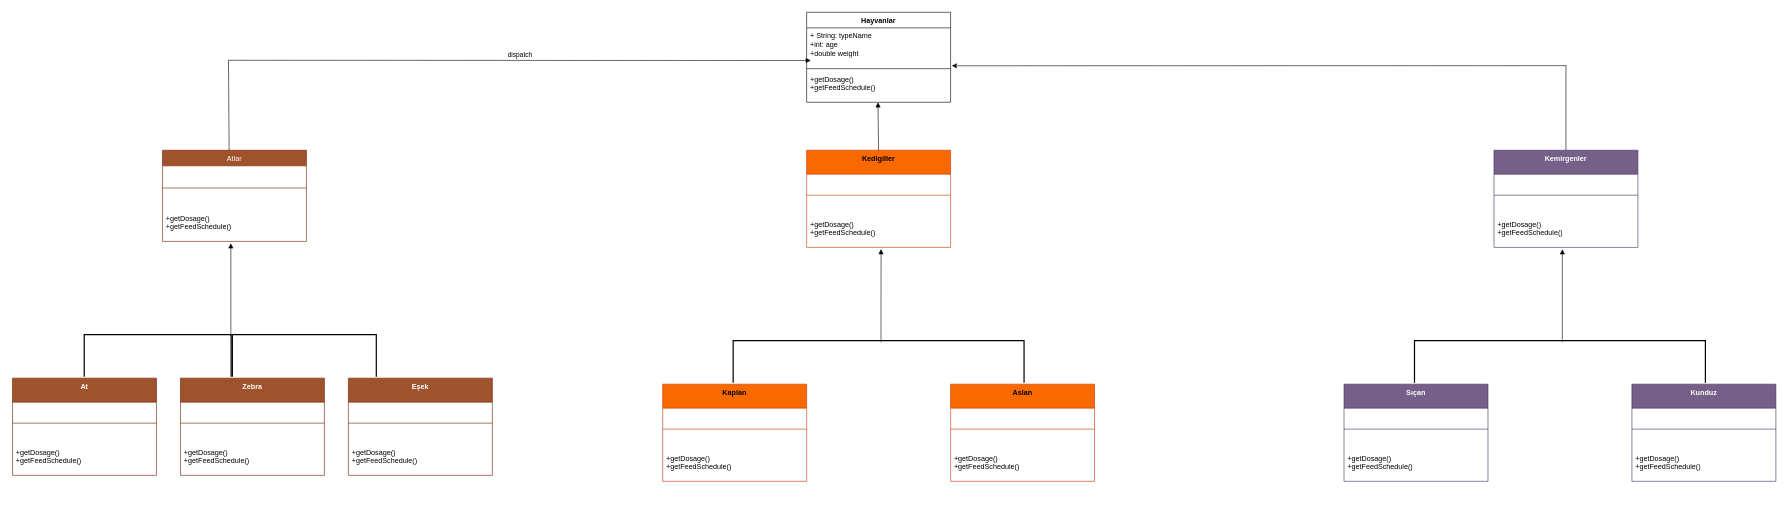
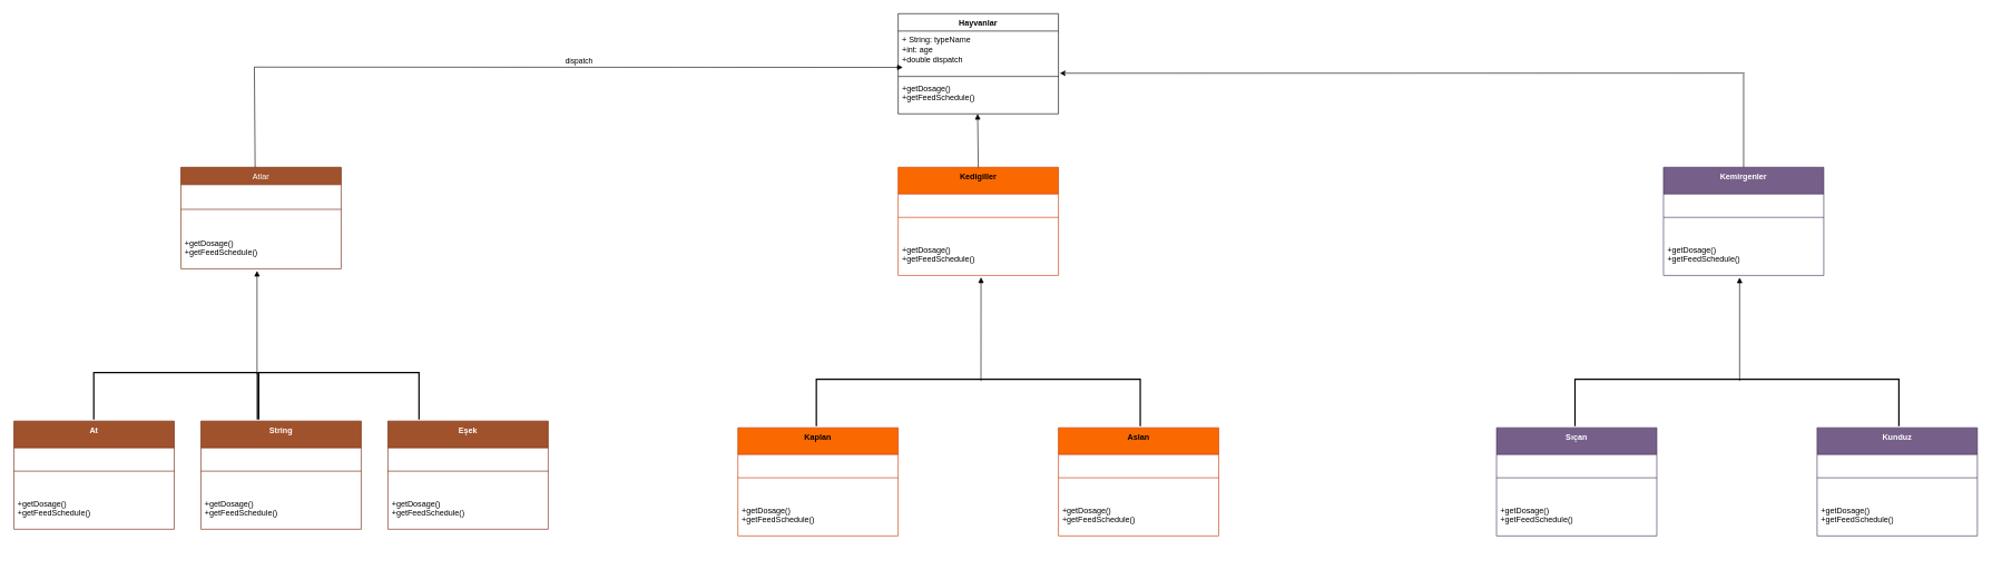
  <mxCell id="0" />
  <mxCell id="1" parent="0" />
  <mxCell id="2" value="Hayvanlar" style="swimlane;fontStyle=1;align=center;verticalAlign=top;childLayout=stackLayout;horizontal=1;startSize=26;horizontalStack=0;resizeParent=1;resizeParentMax=0;resizeLast=0;collapsible=1;marginBottom=0;whiteSpace=wrap;html=1;" vertex="1" parent="1"><mxGeometry x="1344" y="20" width="240" height="150" as="geometry" /></mxCell>
- <mxCell id="3" value="+ String: typeName&lt;br&gt;+int: age&lt;br&gt;+double weight&lt;br&gt;" style="text;strokeColor=none;fillColor=none;align=left;verticalAlign=top;spacingLeft=4;spacingRight=4;overflow=hidden;rotatable=0;points=[[0,0.5],[1,0.5]];portConstraint=eastwest;whiteSpace=wrap;html=1;" vertex="1" parent="2"><mxGeometry y="26" width="240" height="64" as="geometry" /></mxCell>
+ <mxCell id="3" value="+ String: typeName&lt;br&gt;+int: age&lt;br&gt;+double dispatch&lt;br&gt;" style="text;strokeColor=none;fillColor=none;align=left;verticalAlign=top;spacingLeft=4;spacingRight=4;overflow=hidden;rotatable=0;points=[[0,0.5],[1,0.5]];portConstraint=eastwest;whiteSpace=wrap;html=1;" vertex="1" parent="2"><mxGeometry y="26" width="240" height="64" as="geometry" /></mxCell>
  <mxCell id="4" value="" style="line;strokeWidth=1;fillColor=none;align=left;verticalAlign=middle;spacingTop=-1;spacingLeft=3;spacingRight=3;rotatable=0;labelPosition=right;points=[];portConstraint=eastwest;strokeColor=inherit;" vertex="1" parent="2"><mxGeometry y="90" width="240" height="8" as="geometry" /></mxCell>
  <mxCell id="5" value="+getDosage()&lt;br&gt;+getFeedSchedule()" style="text;strokeColor=none;fillColor=none;align=left;verticalAlign=top;spacingLeft=4;spacingRight=4;overflow=hidden;rotatable=0;points=[[0,0.5],[1,0.5]];portConstraint=eastwest;whiteSpace=wrap;html=1;" vertex="1" parent="2"><mxGeometry y="98" width="240" height="52" as="geometry" /></mxCell>
  <mxCell id="6" value="Kedigiller" style="swimlane;fontStyle=1;align=center;verticalAlign=top;childLayout=stackLayout;horizontal=1;startSize=40;horizontalStack=0;resizeParent=1;resizeParentMax=0;resizeLast=0;collapsible=1;marginBottom=0;whiteSpace=wrap;html=1;fillColor=#fa6800;strokeColor=#C73500;fontColor=#000000;" vertex="1" parent="1"><mxGeometry x="1344" y="250" width="240" height="162" as="geometry" /></mxCell>
  <mxCell id="7" value="&#10;&#10;&#10;&#10;" style="line;strokeWidth=1;fillColor=none;align=left;verticalAlign=middle;spacingTop=-1;spacingLeft=3;spacingRight=3;rotatable=0;labelPosition=right;points=[];portConstraint=eastwest;strokeColor=inherit;" vertex="1" parent="6"><mxGeometry y="40" width="240" height="70" as="geometry" /></mxCell>
  <mxCell id="8" value="+getDosage()&lt;br&gt;+getFeedSchedule()" style="text;strokeColor=none;fillColor=none;align=left;verticalAlign=top;spacingLeft=4;spacingRight=4;overflow=hidden;rotatable=0;points=[[0,0.5],[1,0.5]];portConstraint=eastwest;whiteSpace=wrap;html=1;" vertex="1" parent="6"><mxGeometry y="110" width="240" height="52" as="geometry" /></mxCell>
  <mxCell id="9" value="Atlar" style="swimlane;fontStyle=0;align=center;verticalAlign=top;childLayout=stackLayout;horizontal=1;startSize=26;horizontalStack=0;resizeParent=1;resizeParentMax=0;resizeLast=0;collapsible=1;marginBottom=0;whiteSpace=wrap;html=1;fillColor=#a0522d;fontColor=#ffffff;strokeColor=#6D1F00;" vertex="1" parent="1"><mxGeometry x="270" y="250" width="240" height="152" as="geometry" /></mxCell>
  <mxCell id="10" value="" style="line;strokeWidth=1;fillColor=none;align=left;verticalAlign=middle;spacingTop=-1;spacingLeft=3;spacingRight=3;rotatable=0;labelPosition=right;points=[];portConstraint=eastwest;strokeColor=inherit;" vertex="1" parent="9"><mxGeometry y="26" width="240" height="74" as="geometry" /></mxCell>
  <mxCell id="11" value="+getDosage()&lt;br&gt;+getFeedSchedule()" style="text;strokeColor=none;fillColor=none;align=left;verticalAlign=top;spacingLeft=4;spacingRight=4;overflow=hidden;rotatable=0;points=[[0,0.5],[1,0.5]];portConstraint=eastwest;whiteSpace=wrap;html=1;" vertex="1" parent="9"><mxGeometry y="100" width="240" height="52" as="geometry" /></mxCell>
  <mxCell id="12" value="Kaplan" style="swimlane;fontStyle=1;align=center;verticalAlign=top;childLayout=stackLayout;horizontal=1;startSize=40;horizontalStack=0;resizeParent=1;resizeParentMax=0;resizeLast=0;collapsible=1;marginBottom=0;whiteSpace=wrap;html=1;fillColor=#fa6800;strokeColor=#C73500;fontColor=#000000;" vertex="1" parent="1"><mxGeometry x="1104" y="640" width="240" height="162" as="geometry" /></mxCell>
  <mxCell id="13" value="&#10;&#10;&#10;&#10;" style="line;strokeWidth=1;fillColor=none;align=left;verticalAlign=middle;spacingTop=-1;spacingLeft=3;spacingRight=3;rotatable=0;labelPosition=right;points=[];portConstraint=eastwest;strokeColor=inherit;" vertex="1" parent="12"><mxGeometry y="40" width="240" height="70" as="geometry" /></mxCell>
  <mxCell id="14" value="+getDosage()&lt;br&gt;+getFeedSchedule()" style="text;strokeColor=none;fillColor=none;align=left;verticalAlign=top;spacingLeft=4;spacingRight=4;overflow=hidden;rotatable=0;points=[[0,0.5],[1,0.5]];portConstraint=eastwest;whiteSpace=wrap;html=1;" vertex="1" parent="12"><mxGeometry y="110" width="240" height="52" as="geometry" /></mxCell>
  <mxCell id="15" value="Aslan" style="swimlane;fontStyle=1;align=center;verticalAlign=top;childLayout=stackLayout;horizontal=1;startSize=40;horizontalStack=0;resizeParent=1;resizeParentMax=0;resizeLast=0;collapsible=1;marginBottom=0;whiteSpace=wrap;html=1;fillColor=#fa6800;strokeColor=#C73500;fontColor=#000000;" vertex="1" parent="1"><mxGeometry x="1584" y="640" width="240" height="162" as="geometry" /></mxCell>
  <mxCell id="16" value="&#10;&#10;&#10;&#10;" style="line;strokeWidth=1;fillColor=none;align=left;verticalAlign=middle;spacingTop=-1;spacingLeft=3;spacingRight=3;rotatable=0;labelPosition=right;points=[];portConstraint=eastwest;strokeColor=inherit;" vertex="1" parent="15"><mxGeometry y="40" width="240" height="70" as="geometry" /></mxCell>
  <mxCell id="17" value="+getDosage()&lt;br&gt;+getFeedSchedule()" style="text;strokeColor=none;fillColor=none;align=left;verticalAlign=top;spacingLeft=4;spacingRight=4;overflow=hidden;rotatable=0;points=[[0,0.5],[1,0.5]];portConstraint=eastwest;whiteSpace=wrap;html=1;" vertex="1" parent="15"><mxGeometry y="110" width="240" height="52" as="geometry" /></mxCell>
  <mxCell id="18" value="" style="html=1;verticalAlign=bottom;endArrow=block;curved=0;rounded=0;entryX=0.517;entryY=1.052;entryDx=0;entryDy=0;entryPerimeter=0;" edge="1" parent="1" target="8"><mxGeometry x="-0.055" y="-222" width="80" relative="1" as="geometry"><mxPoint x="1468" y="570" as="sourcePoint" /><mxPoint x="1468" y="430" as="targetPoint" /><mxPoint as="offset" /></mxGeometry></mxCell>
  <mxCell id="19" value="" style="strokeWidth=2;html=1;shape=mxgraph.flowchart.annotation_1;align=left;pointerEvents=1;rotation=90;" vertex="1" parent="1"><mxGeometry x="1429" y="360" width="70" height="485" as="geometry" /></mxCell>
  <mxCell id="20" value="" style="html=1;verticalAlign=bottom;endArrow=block;curved=0;rounded=0;entryX=0.517;entryY=1.052;entryDx=0;entryDy=0;entryPerimeter=0;exitX=0.5;exitY=0;exitDx=0;exitDy=0;" edge="1" parent="1" source="6"><mxGeometry x="-0.055" y="-222" width="80" relative="1" as="geometry"><mxPoint x="1463" y="325" as="sourcePoint" /><mxPoint x="1463" y="170" as="targetPoint" /><mxPoint as="offset" /></mxGeometry></mxCell>
  <mxCell id="21" value="At" style="swimlane;fontStyle=1;align=center;verticalAlign=top;childLayout=stackLayout;horizontal=1;startSize=40;horizontalStack=0;resizeParent=1;resizeParentMax=0;resizeLast=0;collapsible=1;marginBottom=0;whiteSpace=wrap;html=1;fillColor=#a0522d;strokeColor=#6D1F00;fontColor=#ffffff;" vertex="1" parent="1"><mxGeometry x="20" y="630" width="240" height="162" as="geometry" /></mxCell>
  <mxCell id="22" value="&#10;&#10;&#10;&#10;" style="line;strokeWidth=1;fillColor=none;align=left;verticalAlign=middle;spacingTop=-1;spacingLeft=3;spacingRight=3;rotatable=0;labelPosition=right;points=[];portConstraint=eastwest;strokeColor=inherit;" vertex="1" parent="21"><mxGeometry y="40" width="240" height="70" as="geometry" /></mxCell>
  <mxCell id="23" value="+getDosage()&lt;br&gt;+getFeedSchedule()" style="text;strokeColor=none;fillColor=none;align=left;verticalAlign=top;spacingLeft=4;spacingRight=4;overflow=hidden;rotatable=0;points=[[0,0.5],[1,0.5]];portConstraint=eastwest;whiteSpace=wrap;html=1;" vertex="1" parent="21"><mxGeometry y="110" width="240" height="52" as="geometry" /></mxCell>
- <mxCell id="24" value="Zebra" style="swimlane;fontStyle=1;align=center;verticalAlign=top;childLayout=stackLayout;horizontal=1;startSize=40;horizontalStack=0;resizeParent=1;resizeParentMax=0;resizeLast=0;collapsible=1;marginBottom=0;whiteSpace=wrap;html=1;fillColor=#a0522d;strokeColor=#6D1F00;fontColor=#ffffff;" vertex="1" parent="1"><mxGeometry x="300" y="630" width="240" height="162" as="geometry" /></mxCell>
+ <mxCell id="24" value="String" style="swimlane;fontStyle=1;align=center;verticalAlign=top;childLayout=stackLayout;horizontal=1;startSize=40;horizontalStack=0;resizeParent=1;resizeParentMax=0;resizeLast=0;collapsible=1;marginBottom=0;whiteSpace=wrap;html=1;fillColor=#a0522d;strokeColor=#6D1F00;fontColor=#ffffff;" vertex="1" parent="1"><mxGeometry x="300" y="630" width="240" height="162" as="geometry" /></mxCell>
  <mxCell id="25" value="&#10;&#10;&#10;&#10;" style="line;strokeWidth=1;fillColor=none;align=left;verticalAlign=middle;spacingTop=-1;spacingLeft=3;spacingRight=3;rotatable=0;labelPosition=right;points=[];portConstraint=eastwest;strokeColor=inherit;" vertex="1" parent="24"><mxGeometry y="40" width="240" height="70" as="geometry" /></mxCell>
  <mxCell id="26" value="+getDosage()&lt;br&gt;+getFeedSchedule()" style="text;strokeColor=none;fillColor=none;align=left;verticalAlign=top;spacingLeft=4;spacingRight=4;overflow=hidden;rotatable=0;points=[[0,0.5],[1,0.5]];portConstraint=eastwest;whiteSpace=wrap;html=1;" vertex="1" parent="24"><mxGeometry y="110" width="240" height="52" as="geometry" /></mxCell>
  <mxCell id="27" value="" style="html=1;verticalAlign=bottom;endArrow=block;curved=0;rounded=0;entryX=0.517;entryY=1.052;entryDx=0;entryDy=0;entryPerimeter=0;" edge="1" parent="1"><mxGeometry x="-0.055" y="-222" width="80" relative="1" as="geometry"><mxPoint x="384" y="560" as="sourcePoint" /><mxPoint x="384" y="405" as="targetPoint" /><mxPoint as="offset" /></mxGeometry></mxCell>
  <mxCell id="28" value="" style="strokeWidth=2;html=1;shape=mxgraph.flowchart.annotation_1;align=left;pointerEvents=1;rotation=90;" vertex="1" parent="1"><mxGeometry x="227" y="470" width="70" height="245" as="geometry" /></mxCell>
  <mxCell id="29" value="" style="strokeWidth=2;html=1;shape=mxgraph.flowchart.annotation_1;align=left;pointerEvents=1;rotation=90;" vertex="1" parent="1"><mxGeometry x="471.5" y="472.5" width="70" height="240" as="geometry" /></mxCell>
  <mxCell id="30" value="Eşek" style="swimlane;fontStyle=1;align=center;verticalAlign=top;childLayout=stackLayout;horizontal=1;startSize=40;horizontalStack=0;resizeParent=1;resizeParentMax=0;resizeLast=0;collapsible=1;marginBottom=0;whiteSpace=wrap;html=1;fillColor=#a0522d;strokeColor=#6D1F00;fontColor=#ffffff;" vertex="1" parent="1"><mxGeometry x="580" y="630" width="240" height="162" as="geometry" /></mxCell>
  <mxCell id="31" value="&#10;&#10;&#10;&#10;" style="line;strokeWidth=1;fillColor=none;align=left;verticalAlign=middle;spacingTop=-1;spacingLeft=3;spacingRight=3;rotatable=0;labelPosition=right;points=[];portConstraint=eastwest;strokeColor=inherit;" vertex="1" parent="30"><mxGeometry y="40" width="240" height="70" as="geometry" /></mxCell>
  <mxCell id="32" value="+getDosage()&lt;br&gt;+getFeedSchedule()" style="text;strokeColor=none;fillColor=none;align=left;verticalAlign=top;spacingLeft=4;spacingRight=4;overflow=hidden;rotatable=0;points=[[0,0.5],[1,0.5]];portConstraint=eastwest;whiteSpace=wrap;html=1;" vertex="1" parent="30"><mxGeometry y="110" width="240" height="52" as="geometry" /></mxCell>
  <mxCell id="33" value="dispatch" style="html=1;verticalAlign=bottom;endArrow=block;curved=0;rounded=0;" edge="1" parent="1"><mxGeometry width="80" relative="1" as="geometry"><mxPoint x="380.001" y="100" as="sourcePoint" /><mxPoint x="1351.06" y="100.41" as="targetPoint" /></mxGeometry></mxCell>
  <mxCell id="34" value="" style="endArrow=none;html=1;rounded=0;exitX=0.463;exitY=0;exitDx=0;exitDy=0;exitPerimeter=0;" edge="1" parent="1" source="9"><mxGeometry width="50" height="50" relative="1" as="geometry"><mxPoint x="330" y="150" as="sourcePoint" /><mxPoint x="380" y="100" as="targetPoint" /></mxGeometry></mxCell>
  <mxCell id="35" value="Kemirgenler" style="swimlane;fontStyle=1;align=center;verticalAlign=top;childLayout=stackLayout;horizontal=1;startSize=40;horizontalStack=0;resizeParent=1;resizeParentMax=0;resizeLast=0;collapsible=1;marginBottom=0;whiteSpace=wrap;html=1;fillColor=#76608a;strokeColor=#432D57;fontColor=#ffffff;" vertex="1" parent="1"><mxGeometry x="2490" y="250" width="240" height="162" as="geometry" /></mxCell>
  <mxCell id="36" value="&#10;&#10;&#10;&#10;" style="line;strokeWidth=1;fillColor=none;align=left;verticalAlign=middle;spacingTop=-1;spacingLeft=3;spacingRight=3;rotatable=0;labelPosition=right;points=[];portConstraint=eastwest;strokeColor=inherit;" vertex="1" parent="35"><mxGeometry y="40" width="240" height="70" as="geometry" /></mxCell>
  <mxCell id="37" value="+getDosage()&lt;br&gt;+getFeedSchedule()" style="text;strokeColor=none;fillColor=none;align=left;verticalAlign=top;spacingLeft=4;spacingRight=4;overflow=hidden;rotatable=0;points=[[0,0.5],[1,0.5]];portConstraint=eastwest;whiteSpace=wrap;html=1;" vertex="1" parent="35"><mxGeometry y="110" width="240" height="52" as="geometry" /></mxCell>
  <mxCell id="38" value="Sıçan" style="swimlane;fontStyle=1;align=center;verticalAlign=top;childLayout=stackLayout;horizontal=1;startSize=40;horizontalStack=0;resizeParent=1;resizeParentMax=0;resizeLast=0;collapsible=1;marginBottom=0;whiteSpace=wrap;html=1;fillColor=#76608a;strokeColor=#432D57;fontColor=#ffffff;" vertex="1" parent="1"><mxGeometry x="2240" y="640" width="240" height="162" as="geometry" /></mxCell>
  <mxCell id="39" value="&#10;&#10;&#10;&#10;" style="line;strokeWidth=1;fillColor=none;align=left;verticalAlign=middle;spacingTop=-1;spacingLeft=3;spacingRight=3;rotatable=0;labelPosition=right;points=[];portConstraint=eastwest;strokeColor=inherit;" vertex="1" parent="38"><mxGeometry y="40" width="240" height="70" as="geometry" /></mxCell>
  <mxCell id="40" value="+getDosage()&lt;br&gt;+getFeedSchedule()" style="text;strokeColor=none;fillColor=none;align=left;verticalAlign=top;spacingLeft=4;spacingRight=4;overflow=hidden;rotatable=0;points=[[0,0.5],[1,0.5]];portConstraint=eastwest;whiteSpace=wrap;html=1;" vertex="1" parent="38"><mxGeometry y="110" width="240" height="52" as="geometry" /></mxCell>
  <mxCell id="41" value="Kunduz" style="swimlane;fontStyle=1;align=center;verticalAlign=top;childLayout=stackLayout;horizontal=1;startSize=40;horizontalStack=0;resizeParent=1;resizeParentMax=0;resizeLast=0;collapsible=1;marginBottom=0;whiteSpace=wrap;html=1;fillColor=#76608a;strokeColor=#432D57;fontColor=#ffffff;" vertex="1" parent="1"><mxGeometry x="2720" y="640" width="240" height="162" as="geometry" /></mxCell>
  <mxCell id="42" value="&#10;&#10;&#10;&#10;" style="line;strokeWidth=1;fillColor=none;align=left;verticalAlign=middle;spacingTop=-1;spacingLeft=3;spacingRight=3;rotatable=0;labelPosition=right;points=[];portConstraint=eastwest;strokeColor=inherit;" vertex="1" parent="41"><mxGeometry y="40" width="240" height="70" as="geometry" /></mxCell>
  <mxCell id="43" value="+getDosage()&lt;br&gt;+getFeedSchedule()" style="text;strokeColor=none;fillColor=none;align=left;verticalAlign=top;spacingLeft=4;spacingRight=4;overflow=hidden;rotatable=0;points=[[0,0.5],[1,0.5]];portConstraint=eastwest;whiteSpace=wrap;html=1;" vertex="1" parent="41"><mxGeometry y="110" width="240" height="52" as="geometry" /></mxCell>
  <mxCell id="44" value="" style="html=1;verticalAlign=bottom;endArrow=block;curved=0;rounded=0;entryX=0.517;entryY=1.052;entryDx=0;entryDy=0;entryPerimeter=0;" edge="1" parent="1"><mxGeometry x="-0.055" y="-222" width="80" relative="1" as="geometry"><mxPoint x="2604" y="570" as="sourcePoint" /><mxPoint x="2604" y="415" as="targetPoint" /><mxPoint as="offset" /></mxGeometry></mxCell>
  <mxCell id="45" value="" style="strokeWidth=2;html=1;shape=mxgraph.flowchart.annotation_1;align=left;pointerEvents=1;rotation=90;" vertex="1" parent="1"><mxGeometry x="2565" y="360" width="70" height="485" as="geometry" /></mxCell>
  <mxCell id="46" value="" style="endArrow=classic;html=1;rounded=0;entryX=1.009;entryY=0.987;entryDx=0;entryDy=0;entryPerimeter=0;" edge="1" parent="1" target="3"><mxGeometry width="50" height="50" relative="1" as="geometry"><mxPoint x="2611.429" y="109" as="sourcePoint" /><mxPoint x="1860" y="70" as="targetPoint" /></mxGeometry></mxCell>
  <mxCell id="47" value="" style="endArrow=none;html=1;rounded=0;" edge="1" parent="1" source="35"><mxGeometry width="50" height="50" relative="1" as="geometry"><mxPoint x="2560" y="260" as="sourcePoint" /><mxPoint x="2610" y="110" as="targetPoint" /></mxGeometry></mxCell>
